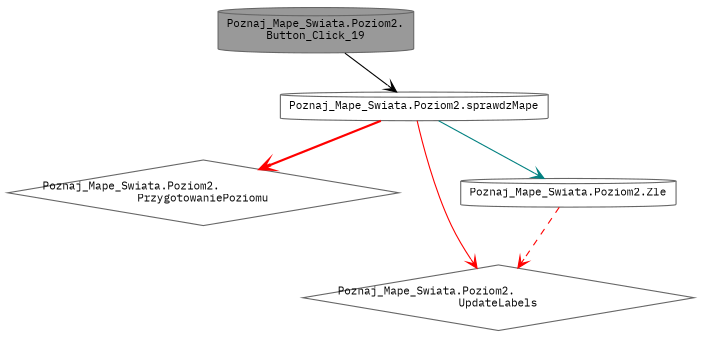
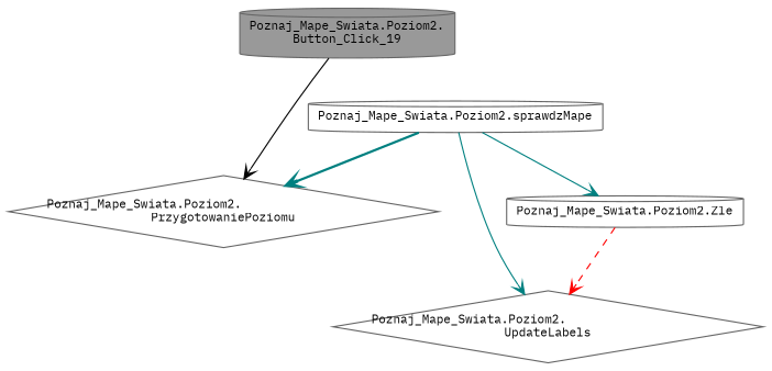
  digraph {
    fontname="IBM Plex Mono"
    rankdir=TB
    node [color=grey40 fillcolor=white fontname="IBM Plex Mono" fontsize=10 shape=cylinder style=filled]
    edge [arrowhead=vee color=teal fontname="IBM Plex Mono" fontsize=10 labelfontname=Helvetica labelfontsize=10 style=solid]
    n1 [color=gray40 fillcolor=grey60 fontcolor=black height=0.2 label="Poznaj_Mape_Swiata.Poziom2.\lButton_Click_19" width=0.4]
    n2 [height=0.2 label="Poznaj_Mape_Swiata.Poziom2.sprawdzMape" width=0.4]
    n3 [height=0.2 label="Poznaj_Mape_Swiata.Poziom2.\lPrzygotowaniePoziomu" shape=diamond width=0.4]
    n4 [height=0.2 label="Poznaj_Mape_Swiata.Poziom2.\lUpdateLabels" shape=diamond width=0.4]
    n5 [height=0.2 label="Poznaj_Mape_Swiata.Poziom2.Zle" width=0.4]
-   n1 -> n2 [color=black]
-   n2 -> n3 [color=red style=bold]
-   n2 -> n4 [color=red]
+   n1 -> n3 [color=black]
+   n2 -> n3 [style=bold]
+   n2 -> n4
    n2 -> n5
    n5 -> n4 [color=red style=dashed]
  }
